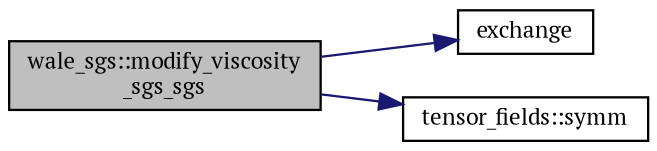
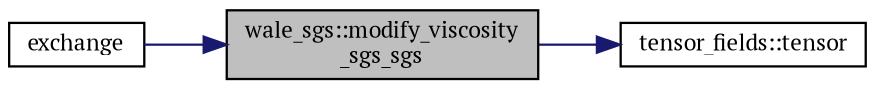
  digraph {
    fontname="PT Serif"
    rankdir=LR
    node [color=black fillcolor=white fontname="PT Serif" fontsize=10 shape=record style=filled]
    edge [color=midnightblue fontname="PT Serif" fontsize=10 labelfontname=Helvetica labelfontsize=10 style=solid]
    n1 [fillcolor=grey75 fontcolor=black height=0.2 label="wale_sgs::modify_viscosity\l_sgs_sgs" width=0.4]
    n2 [height=0.2 label=exchange width=0.4]
-   n3 [height=0.2 label="tensor_fields::symm" width=0.4]
-   n1 -> n2
+   n3 [height=0.2 label="tensor_fields::tensor" width=0.4]
+   n2 -> n1
    n1 -> n3
  }
